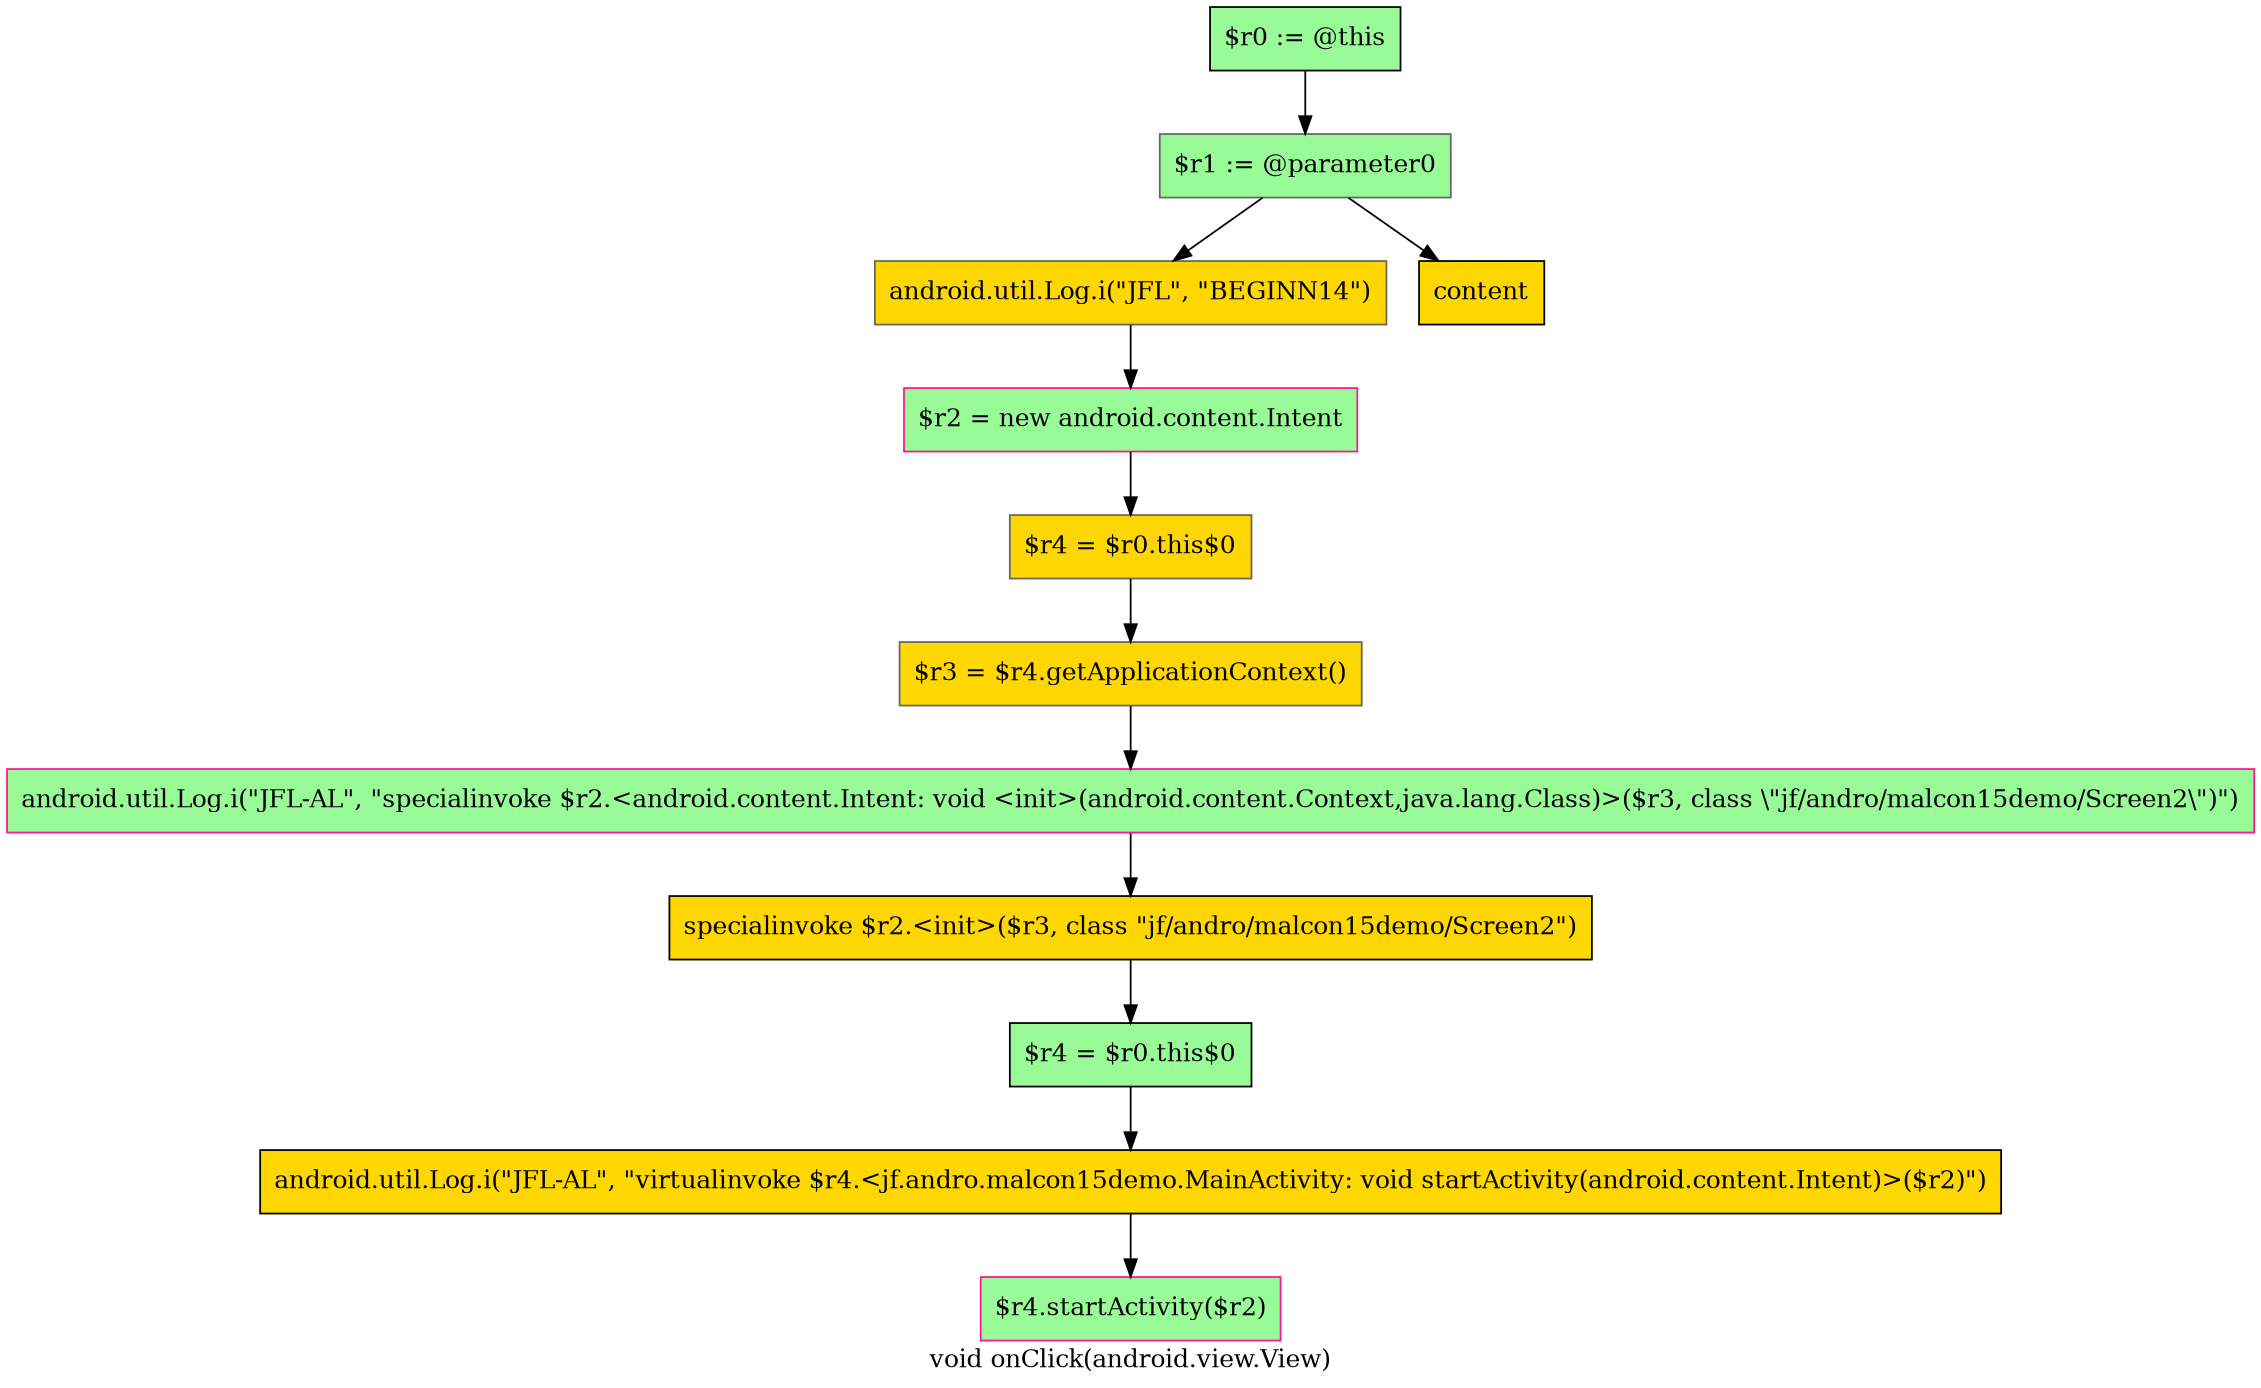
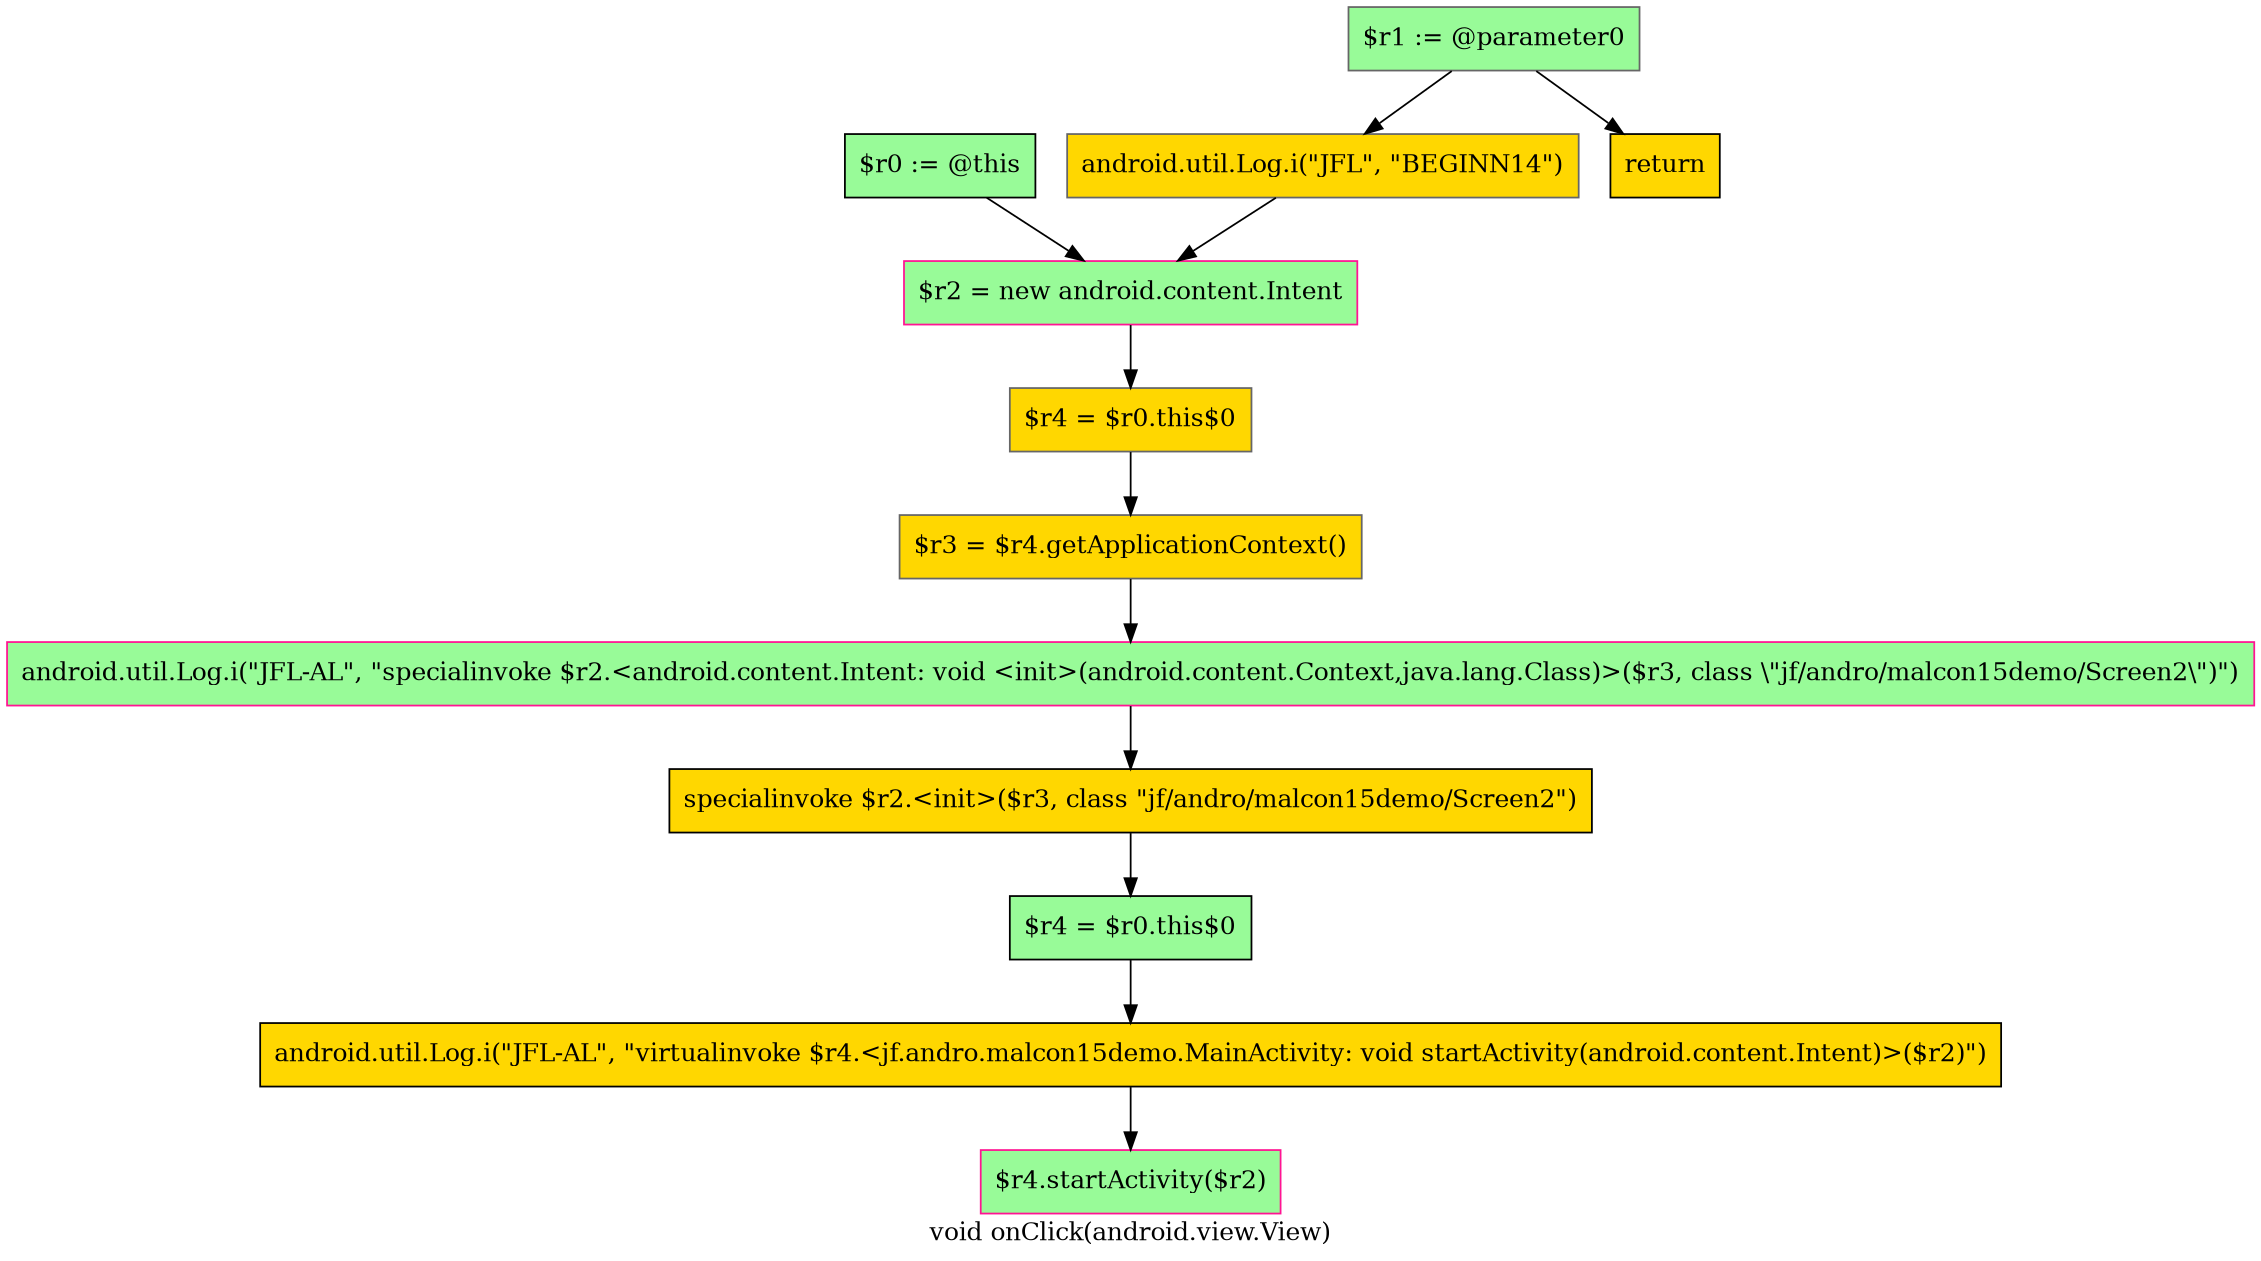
  digraph {
    label="void onClick(android.view.View)"
    node [color=black fillcolor=palegreen method=5309 shape=box style=filled]
    n1 [label="$r0 := @this"]
    n2 [color=gray40 label="$r1 := @parameter0"]
    n3 [color=gray40 fillcolor=gold invoke_real="<android.util.Log: int i(java.lang.String,java.lang.String)>" invoke_target="<android.util.Log: int i(java.lang.String,java.lang.String)>" label="android.util.Log.i(\"JFL\", \"BEGINN14\")"]
-   n4 [fillcolor=gold label=content]
+   n4 [fillcolor=gold label=return]
    n5 [color=deeppink label="$r2 = new android.content.Intent"]
    n6 [color=gray40 fillcolor=gold label="$r4 = $r0.this$0"]
    n7 [color=gray40 fillcolor=gold invoke_real="<jf.andro.malcon15demo.MainActivity: android.content.Context getApplicationContext()>" invoke_target="<jf.andro.malcon15demo.MainActivity: android.content.Context getApplicationContext()>" label="$r3 = $r4.getApplicationContext()"]
    n8 [color=deeppink invoke_real="<android.util.Log: int i(java.lang.String,java.lang.String)>" invoke_target="<android.util.Log: int i(java.lang.String,java.lang.String)>" label="android.util.Log.i(\"JFL-AL\", \"specialinvoke $r2.<android.content.Intent: void <init>(android.content.Context,java.lang.Class)>($r3, class \\\"jf/andro/malcon15demo/Screen2\\\")\")"]
    n9 [fillcolor=gold invoke_real="<android.content.Intent: void <init>(android.content.Context,java.lang.Class)>" invoke_target="<android.content.Intent: void <init>(android.content.Context,java.lang.Class)>" label="specialinvoke $r2.<init>($r3, class \"jf/andro/malcon15demo/Screen2\")"]
    n10 [label="$r4 = $r0.this$0"]
    n11 [fillcolor=gold invoke_real="<android.util.Log: int i(java.lang.String,java.lang.String)>" invoke_target="<android.util.Log: int i(java.lang.String,java.lang.String)>" label="android.util.Log.i(\"JFL-AL\", \"virtualinvoke $r4.<jf.andro.malcon15demo.MainActivity: void startActivity(android.content.Intent)>($r2)\")"]
    n12 [color=deeppink invoke_real="<jf.andro.malcon15demo.MainActivity: void startActivity(android.content.Intent)>" invoke_target="<jf.andro.malcon15demo.MainActivity: void startActivity(android.content.Intent)>" label="$r4.startActivity($r2)"]
-   n1 -> n2
+   n1 -> n5
    n2 -> n3
    n2 -> n4
    n3 -> n5
    n5 -> n6
    n6 -> n7
    n7 -> n8
    n8 -> n9
    n9 -> n10
    n10 -> n11
    n11 -> n12
  }
